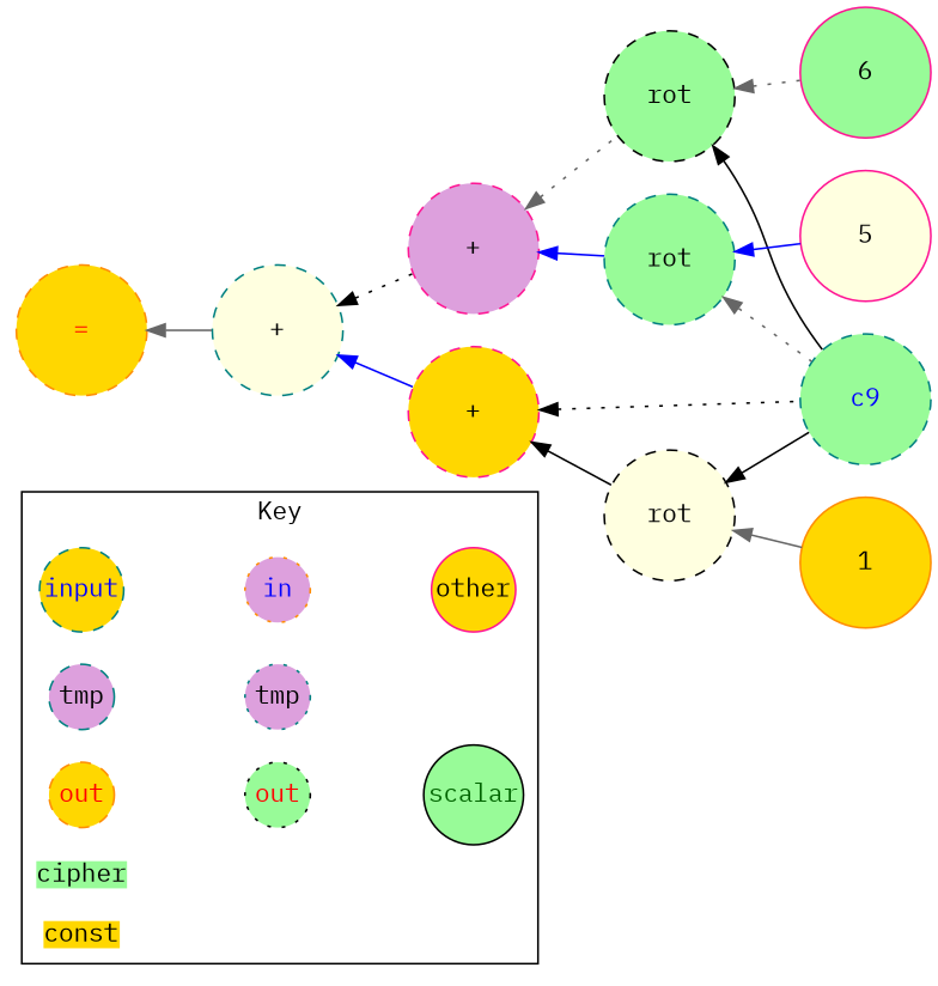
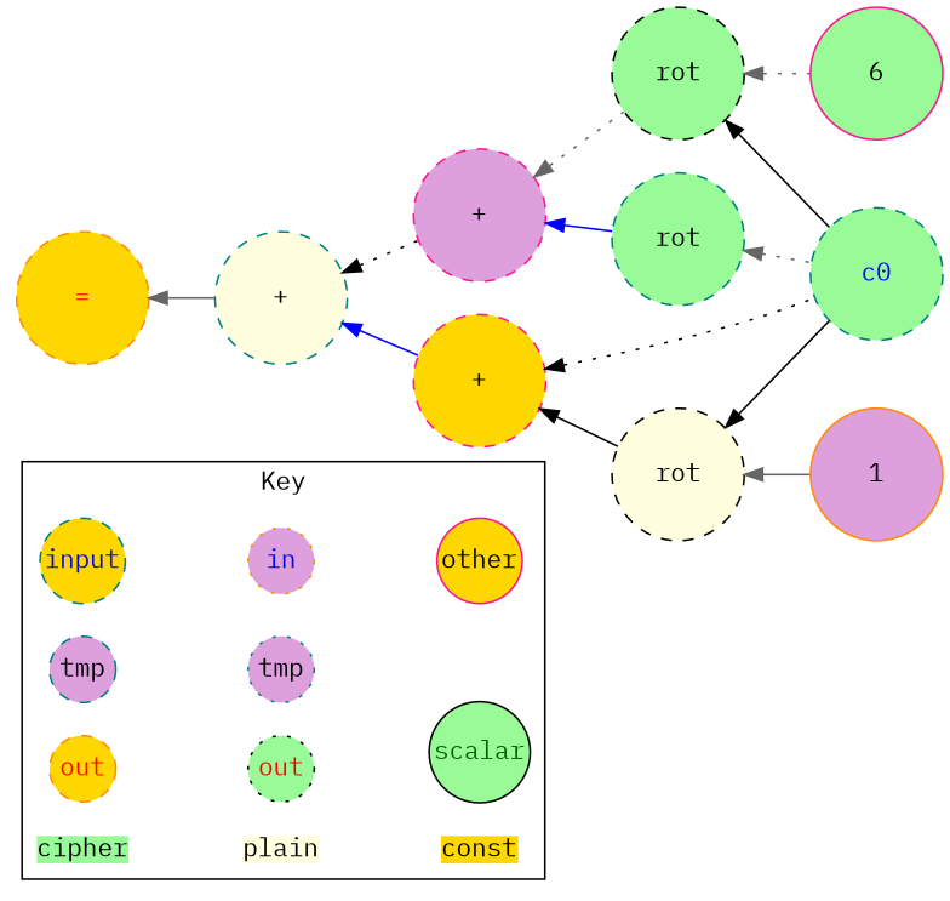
  digraph {
    fontname="IBM Plex Mono"
    rankdir=LR
    node [color=teal fillcolor=palegreen fontname="IBM Plex Mono" margin=0 shape=circle style="dashed,filled"]
    edge [dir=back fontname="IBM Plex Mono" style=solid]
    n1 [fillcolor=gold fontcolor=blue label=input width=0.5]
    n2 [color=darkorange fillcolor=plum fontcolor=blue icolor=blue label=in style="dotted,filled" width=0.5]
    n3 [fillcolor=plum fontcolor=black label=tmp width=0.5]
    n4 [fillcolor=plum fontcolor=black label=tmp style="dotted,filled" width=0.5]
    n5 [color=darkorange fillcolor=gold fontcolor=red label=out width=0.5]
    n6 [color=black fontcolor=red label=out style="dotted,filled" width=0.5]
    cipher [shape=plain style=filled width=0.5]
+   plain [color=deeppink fillcolor=lightyellow shape=plain style=filled width=0.5]
    other [color=deeppink fillcolor=gold fontcolor=black style="solid,filled" width=0.5]
    scalar [color=black fontcolor=darkgreen style="solid,filled" width=0.5]
    const [fillcolor=gold shape=plain style=filled width=0.5]
    n12 [color=deeppink label=6 style="solid,filled" width=1]
-   n13 [fontcolor=blue label=c9 width=1]
+   n13 [fontcolor=blue label=c0 width=1]
    n14 [color=black label=rot width=1]
-   n15 [color=deeppink fillcolor=lightyellow label=5 style="solid,filled" width=1]
    n16 [label=rot width=1]
    n17 [color=deeppink fillcolor=plum label="+" width=1]
-   n18 [color=darkorange fillcolor=gold label=1 style="solid,filled" width=1]
+   n18 [color=darkorange fillcolor=plum label=1 style="solid,filled" width=1]
    n19 [color=black fillcolor=lightyellow label=rot width=1]
    n20 [color=deeppink fillcolor=gold label="+" width=1]
    n21 [fillcolor=lightyellow label="+" width=1]
    n22 [color=darkorange fillcolor=gold fontcolor=red label="=" width=1]
    subgraph cluster_1 {
      label=Key
      n1
      n2
      n3
      n4
      n5
      n6
      cipher
+     plain
      other
      scalar
      const
    }
    n1 -> n2 [dir=forward style=invis]
    n2 -> other [dir=forward style=invis]
    n3 -> n4 [dir=forward style=invis]
    n5 -> n6 [dir=forward style=invis]
    n6 -> scalar [dir=forward style=invis]
+   cipher -> plain [dir=forward style=invis]
+   plain -> const [dir=forward style=invis]
    n14 -> n12 [color=gray40 style=dotted]
    n14 -> n13 [color=black]
    n16 -> n13 [color=gray40 style=dotted]
-   n16 -> n15 [color=blue]
    n17 -> n14 [color=gray40 style=dotted]
    n17 -> n16 [color=blue]
    n19 -> n13 [color=black]
    n19 -> n18 [color=gray40]
    n20 -> n13 [color=black style=dotted]
    n20 -> n19 [color=black]
    n21 -> n17 [color=black style=dotted]
    n21 -> n20 [color=blue]
    n22 -> n21 [color=gray40]
  }
